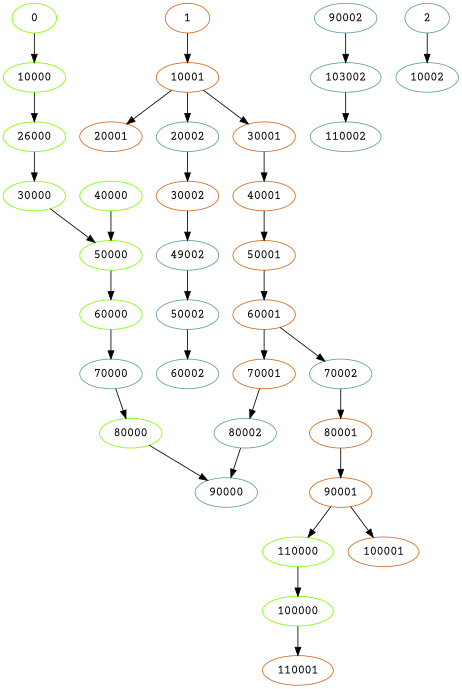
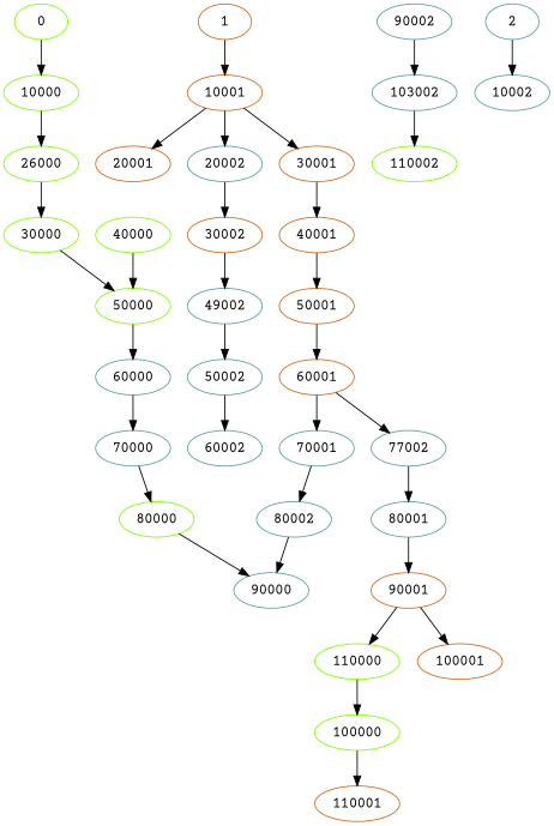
  strict digraph {
    fontname="Courier Prime"
    node [agent=0 color=chocolate fontname="Courier Prime" dad=-1]
    edge [fontname="Courier Prime"]
    0 [color=chartreuse dad=""]
    10000 [color=chartreuse mom=0]
    n3 [color=chartreuse label=26000 mom=10000]
    30000 [color=chartreuse mom=20000]
    1 [agent=1 dad=""]
    10001 [agent=1 mom=1]
    20001 [agent=1 mom=10001]
    20002 [agent=2 color=cadetblue mom=10001]
    30001 [agent=1 mom=20001]
    30002 [agent=2 mom=20002]
    80002 [agent=2 color=cadetblue mom=70001]
    90000 [color=cadetblue mom=80000]
    90002 [agent=2 color=cadetblue mom=80002]
    n14 [agent=2 color=cadetblue label=103002 mom=90002]
-   110002 [agent=2 color=cadetblue mom=100002]
-   80001 [agent=1 mom=70002]
+   110002 [agent=2 color=chartreuse mom=100002]
+   80001 [agent=1 color=cadetblue mom=70002]
    90001 [agent=1 mom=80001]
    110000 [color=chartreuse mom=90001]
    100001 [agent=1 mom=90001]
    100000 [color=chartreuse mom=90001]
    110001 [agent=1 mom=100000]
    2 [agent=2 color=cadetblue dad=""]
    10002 [agent=2 color=cadetblue mom=2]
    40001 [agent=1 mom=30001]
    n25 [agent=2 color=cadetblue label=49002 mom=30002]
    50000 [color=chartreuse mom=40000]
    40000 [color=chartreuse mom=30000]
    50001 [agent=1 mom=40001]
    50002 [agent=2 color=cadetblue mom=40002]
    60002 [agent=2 color=cadetblue mom=50002]
-   60000 [color=chartreuse mom=50000]
+   60000 [color=cadetblue mom=50000]
    60001 [agent=1 mom=50001]
    70000 [color=cadetblue mom=60000]
-   70001 [agent=1 mom=60001]
-   70002 [agent=2 color=cadetblue mom=60001]
+   70001 [agent=1 color=cadetblue mom=60001]
+   70002 [agent=2 color=cadetblue mom=60001 label=77002]
    80000 [color=chartreuse mom=70000]
    0 -> 10000
    10000 -> n3
    n3 -> 30000
    30000 -> 50000
    1 -> 10001
    10001 -> 20001
    10001 -> 20002
    10001 -> 30001
    20002 -> 30002
    30001 -> 40001
    30002 -> n25
    80002 -> 90000
    90002 -> n14
    n14 -> 110002
    80001 -> 90001
    90001 -> 110000
    90001 -> 100001
    110000 -> 100000
    100000 -> 110001
    2 -> 10002
    40001 -> 50001
    n25 -> 50002
    50000 -> 60000
    40000 -> 50000
    50001 -> 60001
    50002 -> 60002
    60000 -> 70000
    60001 -> 70001
    60001 -> 70002
    70000 -> 80000
    70001 -> 80002
    70002 -> 80001
    80000 -> 90000
  }
